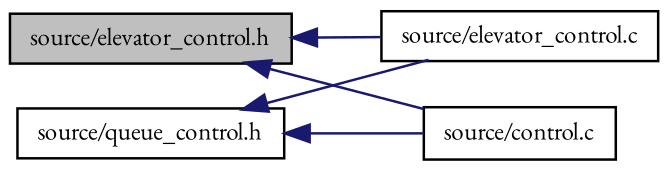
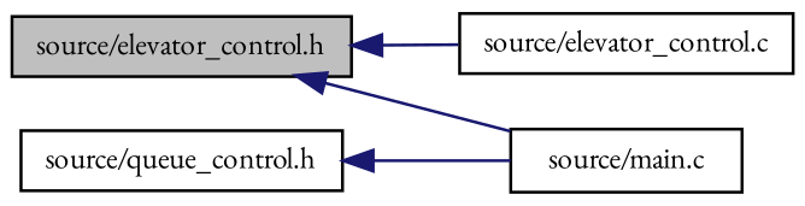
  digraph {
    fontname="EB Garamond"
    rankdir=LR
    node [color=black fillcolor=white fontname="EB Garamond" fontsize=10 shape=record style=filled]
    edge [color=midnightblue dir=back fontname="EB Garamond" fontsize=10 labelfontname=Helvetica labelfontsize=10 style=solid]
    n1 [fillcolor=grey75 fontcolor=black height=0.2 label="source/elevator_control.h" width=0.4]
    n2 [height=0.2 label="source/elevator_control.c" width=0.4]
-   n3 [height=0.2 label="source/control.c" width=0.4]
+   n3 [height=0.2 label="source/main.c" width=0.4]
    n4 [height=0.2 label="source/queue_control.h" width=0.4]
    n1 -> n2
    n1 -> n3
-   n4 -> n2
    n4 -> n3
  }
